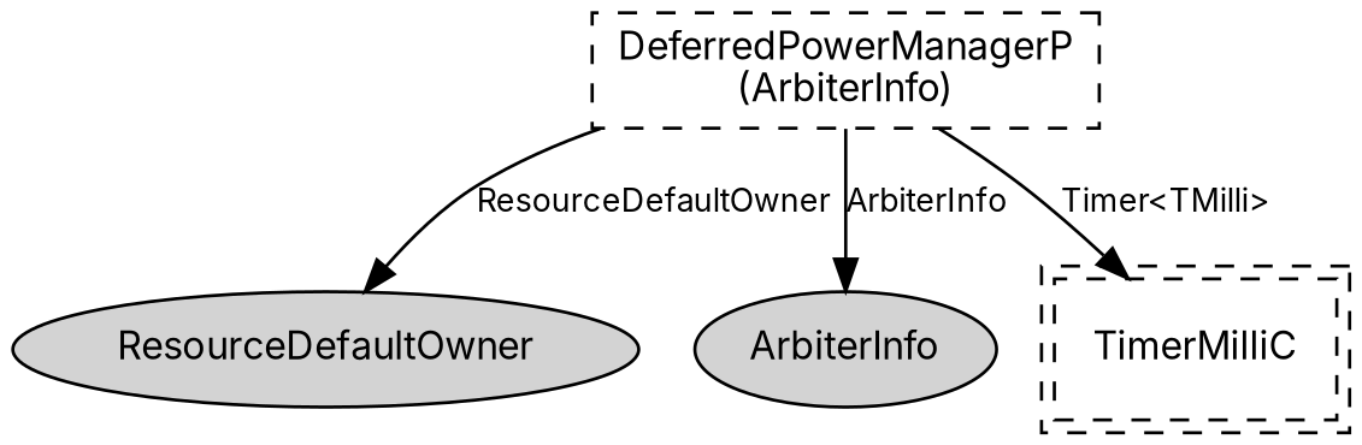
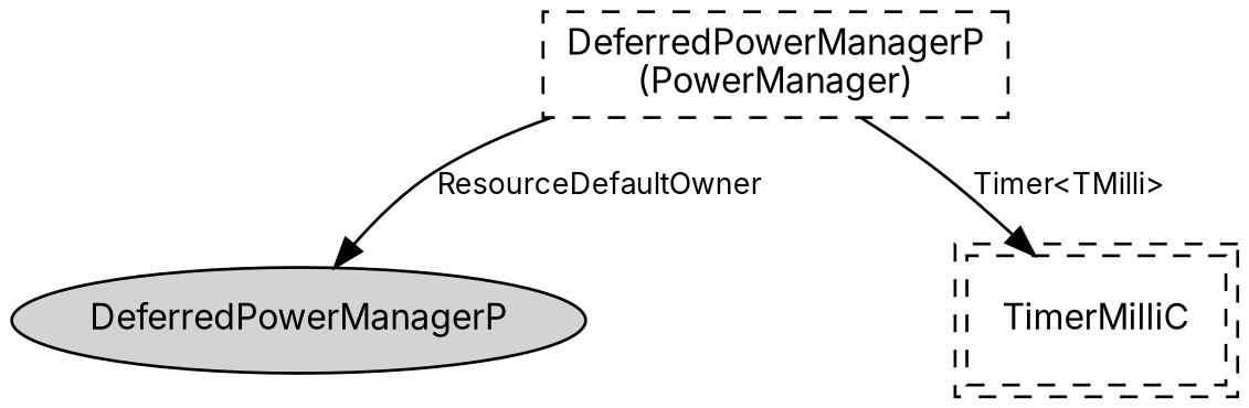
  digraph {
    fontname=Inter
    node [fontname=Inter fontsize=12 shape=box style=dashed]
    edge [fontname=Inter fontsize=10]
-   n1 [label="DeferredPowerManagerP\n(ArbiterInfo)"]
-   n2 [label=ResourceDefaultOwner shape=ellipse style=filled]
-   n3 [label=ArbiterInfo shape=ellipse style=filled]
+   n1 [label="DeferredPowerManagerP\n(PowerManager)"]
+   n2 [label=DeferredPowerManagerP shape=ellipse style=filled]
    n4 [label=TimerMilliC peripheries=2]
    n1 -> n2 [label=ResourceDefaultOwner]
-   n1 -> n3 [label=ArbiterInfo]
    n1 -> n4 [label="Timer<TMilli>"]
  }
